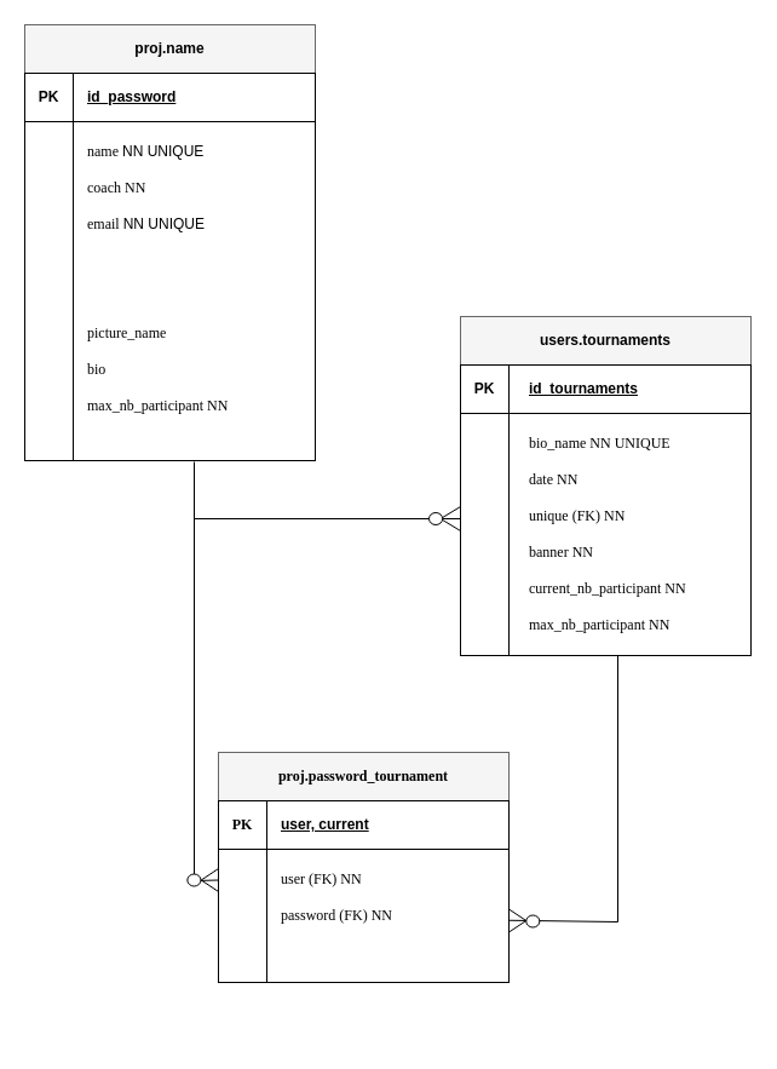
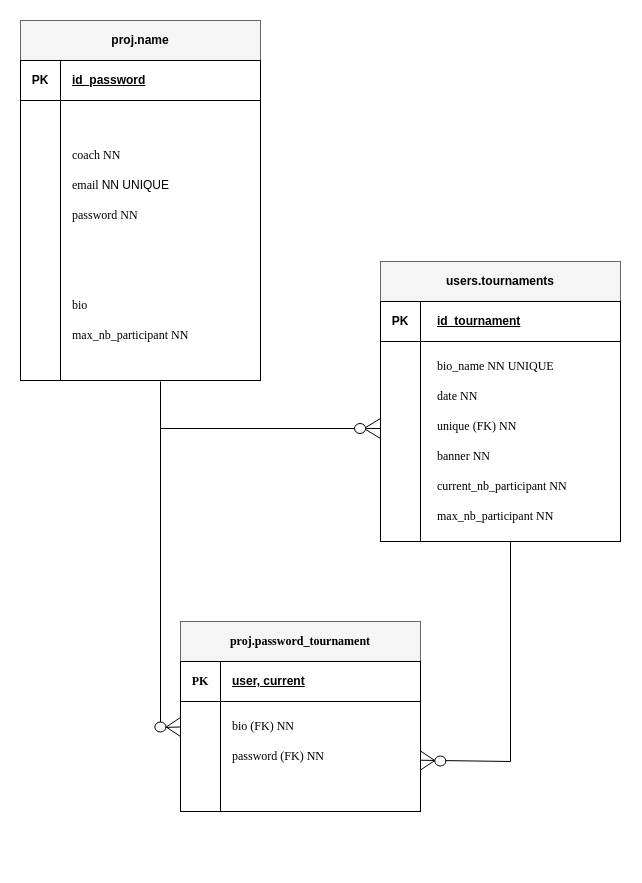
  <mxCell id="0" />
  <mxCell id="1" parent="0" />
  <mxCell id="2" value="" style="triangle;whiteSpace=wrap;html=1;rotation=0;" vertex="1" parent="1"><mxGeometry x="420" y="750.5" width="14.25" height="19" as="geometry" /></mxCell>
  <mxCell id="3" value="" style="endArrow=none;html=1;rounded=0;exitX=0.997;exitY=0.534;exitDx=0;exitDy=0;exitPerimeter=0;" edge="1" parent="1" source="27"><mxGeometry width="50" height="50" relative="1" as="geometry"><mxPoint x="300" y="551" as="sourcePoint" /><mxPoint x="510" y="541" as="targetPoint" /><Array as="points"><mxPoint x="510" y="761" /></Array></mxGeometry></mxCell>
  <mxCell id="4" value="" style="group;fontFamily=Verdana;" vertex="1" connectable="0" parent="1"><mxGeometry x="380" y="261" width="240" height="280" as="geometry" /></mxCell>
  <mxCell id="5" value="" style="rounded=0;whiteSpace=wrap;html=1;fillColor=#f5f5f5;fontColor=#333333;strokeColor=#666666;" vertex="1" parent="4"><mxGeometry width="240" height="40" as="geometry" /></mxCell>
  <mxCell id="6" value="" style="rounded=0;whiteSpace=wrap;html=1;" vertex="1" parent="4"><mxGeometry x="40" y="40" width="200" height="40" as="geometry" /></mxCell>
  <mxCell id="7" value="" style="rounded=0;whiteSpace=wrap;html=1;" vertex="1" parent="4"><mxGeometry y="40" width="40" height="40" as="geometry" /></mxCell>
  <mxCell id="8" value="" style="rounded=0;whiteSpace=wrap;html=1;" vertex="1" parent="4"><mxGeometry y="80" width="40" height="200" as="geometry" /></mxCell>
  <mxCell id="9" value="" style="rounded=0;whiteSpace=wrap;html=1;" vertex="1" parent="4"><mxGeometry x="40" y="80" width="200" height="200" as="geometry" /></mxCell>
  <mxCell id="10" value="&lt;b&gt;PK&lt;/b&gt;" style="text;strokeColor=none;align=center;fillColor=none;html=1;verticalAlign=middle;whiteSpace=wrap;rounded=0;" vertex="1" parent="4"><mxGeometry y="40" width="40" height="40" as="geometry" /></mxCell>
- <mxCell id="11" value="&lt;b&gt;id_tournaments&lt;/b&gt;" style="text;strokeColor=none;align=left;fillColor=none;html=1;verticalAlign=middle;whiteSpace=wrap;rounded=0;fontStyle=4" vertex="1" parent="4"><mxGeometry x="55.0" y="45" width="110.0" height="30" as="geometry" /></mxCell>
+ <mxCell id="11" value="&lt;b&gt;id_tournament&lt;/b&gt;" style="text;strokeColor=none;align=left;fillColor=none;html=1;verticalAlign=middle;whiteSpace=wrap;rounded=0;fontStyle=4" vertex="1" parent="4"><mxGeometry x="55.0" y="45" width="110.0" height="30" as="geometry" /></mxCell>
  <mxCell id="12" value="bio_name NN UNIQUE" style="text;strokeColor=none;align=left;fillColor=none;html=1;verticalAlign=middle;whiteSpace=wrap;rounded=0;fontFamily=Verdana;" vertex="1" parent="4"><mxGeometry x="55" y="90" width="175" height="30" as="geometry" /></mxCell>
  <mxCell id="13" value="&lt;div align=&quot;left&quot;&gt;date NN&lt;/div&gt;" style="text;strokeColor=none;align=left;fillColor=none;html=1;verticalAlign=middle;whiteSpace=wrap;rounded=0;fontFamily=Verdana;" vertex="1" parent="4"><mxGeometry x="55.0" y="120" width="110.0" height="30" as="geometry" /></mxCell>
  <mxCell id="14" value="unique (FK) NN" style="text;strokeColor=none;align=left;fillColor=none;html=1;verticalAlign=middle;whiteSpace=wrap;rounded=0;fontFamily=Verdana;" vertex="1" parent="4"><mxGeometry x="55.0" y="150" width="110.0" height="30" as="geometry" /></mxCell>
  <mxCell id="15" value="&lt;b&gt;users.tournaments&lt;/b&gt;" style="text;strokeColor=none;align=center;fillColor=none;html=1;verticalAlign=middle;whiteSpace=wrap;rounded=0;" vertex="1" parent="4"><mxGeometry width="240" height="40" as="geometry" /></mxCell>
  <mxCell id="16" value="banner NN" style="text;strokeColor=none;align=left;fillColor=none;html=1;verticalAlign=middle;whiteSpace=wrap;rounded=0;fontFamily=Verdana;" vertex="1" parent="4"><mxGeometry x="55.0" y="180" width="110.0" height="30" as="geometry" /></mxCell>
  <mxCell id="17" value="current_nb_participant NN" style="text;strokeColor=none;align=left;fillColor=none;html=1;verticalAlign=middle;whiteSpace=wrap;rounded=0;fontFamily=Verdana;" vertex="1" parent="4"><mxGeometry x="55" y="210" width="175" height="30" as="geometry" /></mxCell>
  <mxCell id="18" value="max_nb_participant NN" style="text;strokeColor=none;align=left;fillColor=none;html=1;verticalAlign=middle;whiteSpace=wrap;rounded=0;fontFamily=Verdana;" vertex="1" parent="4"><mxGeometry x="55" y="240" width="175" height="30" as="geometry" /></mxCell>
  <mxCell id="19" value="" style="triangle;whiteSpace=wrap;html=1;rotation=-180;" vertex="1" parent="4"><mxGeometry x="-16.5" y="157" width="16.5" height="20" as="geometry" /></mxCell>
  <mxCell id="20" value="" style="endArrow=none;html=1;rounded=0;exitX=-0.003;exitY=0.435;exitDx=0;exitDy=0;exitPerimeter=0;" edge="1" parent="1" source="8"><mxGeometry width="50" height="50" relative="1" as="geometry"><mxPoint x="190" y="461" as="sourcePoint" /><mxPoint x="160" y="381" as="targetPoint" /><Array as="points"><mxPoint x="160" y="428" /></Array></mxGeometry></mxCell>
  <mxCell id="21" value="" style="ellipse;whiteSpace=wrap;html=1;" vertex="1" parent="1"><mxGeometry x="354" y="423" width="11.11" height="10" as="geometry" /></mxCell>
  <mxCell id="22" value="" style="group" vertex="1" connectable="0" parent="1"><mxGeometry x="180" y="621" width="240" height="240" as="geometry" /></mxCell>
  <mxCell id="23" value="" style="rounded=0;whiteSpace=wrap;html=1;fillColor=#f5f5f5;fontColor=#333333;strokeColor=#666666;" vertex="1" parent="22"><mxGeometry width="240" height="40" as="geometry" /></mxCell>
  <mxCell id="24" value="" style="rounded=0;whiteSpace=wrap;html=1;" vertex="1" parent="22"><mxGeometry x="40" y="40" width="200" height="40" as="geometry" /></mxCell>
  <mxCell id="25" value="" style="rounded=0;whiteSpace=wrap;html=1;" vertex="1" parent="22"><mxGeometry y="40" width="40" height="40" as="geometry" /></mxCell>
  <mxCell id="26" value="" style="rounded=0;whiteSpace=wrap;html=1;" vertex="1" parent="22"><mxGeometry y="80" width="40" height="110" as="geometry" /></mxCell>
  <mxCell id="27" value="" style="rounded=0;whiteSpace=wrap;html=1;" vertex="1" parent="22"><mxGeometry x="40" y="80" width="200" height="110" as="geometry" /></mxCell>
  <mxCell id="28" value="PK" style="text;strokeColor=none;align=center;fillColor=none;html=1;verticalAlign=middle;whiteSpace=wrap;rounded=0;fontFamily=Verdana;fontStyle=1" vertex="1" parent="22"><mxGeometry y="40" width="40" height="40" as="geometry" /></mxCell>
  <mxCell id="29" value="proj.password_tournament" style="text;strokeColor=none;align=center;fillColor=none;html=1;verticalAlign=middle;whiteSpace=wrap;rounded=0;fontStyle=1;fontFamily=Verdana;" vertex="1" parent="22"><mxGeometry width="240" height="40" as="geometry" /></mxCell>
  <mxCell id="30" value="&lt;b&gt;user, current&lt;br&gt;&lt;/b&gt;" style="text;strokeColor=none;align=left;fillColor=none;html=1;verticalAlign=middle;whiteSpace=wrap;rounded=0;fontStyle=4" vertex="1" parent="22"><mxGeometry x="50" y="45" width="190" height="30" as="geometry" /></mxCell>
- <mxCell id="31" value="user (FK) NN" style="text;strokeColor=none;align=left;fillColor=none;html=1;verticalAlign=middle;whiteSpace=wrap;rounded=0;fontFamily=Verdana;" vertex="1" parent="22"><mxGeometry x="50" y="90" width="170" height="30" as="geometry" /></mxCell>
+ <mxCell id="31" value="bio (FK) NN" style="text;strokeColor=none;align=left;fillColor=none;html=1;verticalAlign=middle;whiteSpace=wrap;rounded=0;fontFamily=Verdana;" vertex="1" parent="22"><mxGeometry x="50" y="90" width="170" height="30" as="geometry" /></mxCell>
  <mxCell id="32" value="password (FK) NN" style="text;strokeColor=none;align=left;fillColor=none;html=1;verticalAlign=middle;whiteSpace=wrap;rounded=0;fontFamily=Verdana;" vertex="1" parent="22"><mxGeometry x="50" y="120" width="170" height="30" as="geometry" /></mxCell>
  <mxCell id="33" value="" style="group" vertex="1" connectable="0" parent="1"><mxGeometry x="60" width="200" height="280" as="geometry" y="101" /></mxCell>
  <mxCell id="34" value="" style="group" vertex="1" connectable="0" parent="33"><mxGeometry width="200" height="280" as="geometry" /></mxCell>
  <mxCell id="35" value="" style="group" vertex="1" connectable="0" parent="34"><mxGeometry width="200" height="280" as="geometry" /></mxCell>
  <mxCell id="36" value="" style="rounded=0;whiteSpace=wrap;html=1;" vertex="1" parent="35"><mxGeometry x="-40" y="-1" width="40" height="280" as="geometry" /></mxCell>
  <mxCell id="37" value="" style="rounded=0;whiteSpace=wrap;html=1;" vertex="1" parent="35"><mxGeometry y="-1" width="200" height="280" as="geometry" /></mxCell>
- <mxCell id="38" value="&lt;font face=&quot;Verdana&quot;&gt;name &lt;/font&gt;NN UNIQUE" style="text;strokeColor=none;align=left;fillColor=none;html=1;verticalAlign=middle;whiteSpace=wrap;rounded=0;" vertex="1" parent="35"><mxGeometry x="10" y="9" width="130" height="30" as="geometry" /></mxCell>
  <mxCell id="39" value="&lt;div align=&quot;left&quot;&gt;&lt;font face=&quot;Verdana&quot;&gt;coach NN&lt;/font&gt;&lt;/div&gt;" style="text;strokeColor=none;align=left;fillColor=none;html=1;verticalAlign=middle;whiteSpace=wrap;rounded=0;" vertex="1" parent="35"><mxGeometry x="10" y="39" width="100" height="30" as="geometry" /></mxCell>
- <mxCell id="40" value="picture_name " style="text;strokeColor=none;align=left;fillColor=none;html=1;verticalAlign=middle;whiteSpace=wrap;rounded=0;fontFamily=Verdana;" vertex="1" parent="35"><mxGeometry x="10" y="159" width="110" height="30" as="geometry" /></mxCell>
  <mxCell id="41" value="bio " style="text;strokeColor=none;align=left;fillColor=none;html=1;verticalAlign=middle;whiteSpace=wrap;rounded=0;fontFamily=Verdana;" vertex="1" parent="35"><mxGeometry x="10" y="189" width="140" height="30" as="geometry" /></mxCell>
  <mxCell id="42" value="max_nb_participant NN" style="text;strokeColor=none;align=left;fillColor=none;html=1;verticalAlign=middle;whiteSpace=wrap;rounded=0;fontFamily=Verdana;" vertex="1" parent="35"><mxGeometry x="10" y="219" width="170" height="30" as="geometry" /></mxCell>
  <mxCell id="43" value="&lt;font face=&quot;Verdana&quot;&gt;email &lt;/font&gt;NN UNIQUE" style="text;strokeColor=none;align=left;fillColor=none;html=1;verticalAlign=middle;whiteSpace=wrap;rounded=0;" vertex="1" parent="35"><mxGeometry x="10" y="69" width="130" height="30" as="geometry" /></mxCell>
+ <mxCell id="44" value="&lt;div align=&quot;left&quot;&gt;&lt;font face=&quot;Verdana&quot;&gt;password NN&lt;/font&gt;&lt;/div&gt;" style="text;strokeColor=none;align=left;fillColor=none;html=1;verticalAlign=middle;whiteSpace=wrap;rounded=0;" vertex="1" parent="35"><mxGeometry x="10" y="99" width="100" height="30" as="geometry" /></mxCell>
  <mxCell id="45" value="" style="group" vertex="1" connectable="0" parent="1"><mxGeometry x="20" y="20" width="240" height="80" as="geometry" /></mxCell>
  <mxCell id="46" value="" style="rounded=0;whiteSpace=wrap;html=1;fillColor=#f5f5f5;fontColor=#333333;strokeColor=#666666;" vertex="1" parent="45"><mxGeometry width="240" height="40" as="geometry" /></mxCell>
  <mxCell id="47" value="&lt;b&gt;proj.name&lt;/b&gt;" style="text;strokeColor=none;align=center;fillColor=none;html=1;verticalAlign=middle;whiteSpace=wrap;rounded=0;" vertex="1" parent="45"><mxGeometry width="240" height="40" as="geometry" /></mxCell>
  <mxCell id="48" value="" style="rounded=0;whiteSpace=wrap;html=1;" vertex="1" parent="45"><mxGeometry x="40" y="40" width="200" height="40" as="geometry" /></mxCell>
  <mxCell id="49" value="&lt;b&gt;id_password&lt;/b&gt;" style="text;strokeColor=none;align=left;fillColor=none;html=1;verticalAlign=middle;whiteSpace=wrap;rounded=0;fontStyle=4" vertex="1" parent="45"><mxGeometry x="50" y="45" width="100" height="30" as="geometry" /></mxCell>
  <mxCell id="50" value="" style="rounded=0;whiteSpace=wrap;html=1;" vertex="1" parent="45"><mxGeometry y="40" width="40" height="40" as="geometry" /></mxCell>
  <mxCell id="51" value="&lt;b&gt;PK&lt;/b&gt;" style="text;strokeColor=none;align=center;fillColor=none;html=1;verticalAlign=middle;whiteSpace=wrap;rounded=0;" vertex="1" parent="45"><mxGeometry y="40" width="40" height="40" as="geometry" /></mxCell>
  <mxCell id="52" value="" style="triangle;whiteSpace=wrap;html=1;rotation=-180;" vertex="1" parent="1"><mxGeometry x="165.75" y="717" width="14.25" height="19" as="geometry" /></mxCell>
  <mxCell id="53" value="" style="endArrow=none;html=1;rounded=0;exitX=0;exitY=0.5;exitDx=0;exitDy=0;" edge="1" parent="1" source="52"><mxGeometry width="50" height="50" relative="1" as="geometry"><mxPoint x="70" y="648" as="sourcePoint" /><mxPoint x="160" y="423" as="targetPoint" /><Array as="points"><mxPoint x="160" y="727" /></Array></mxGeometry></mxCell>
  <mxCell id="54" value="" style="ellipse;whiteSpace=wrap;html=1;" vertex="1" parent="1"><mxGeometry x="434.25" y="755.5" width="11.11" height="10" as="geometry" /></mxCell>
  <mxCell id="55" value="" style="ellipse;whiteSpace=wrap;html=1;" vertex="1" parent="1"><mxGeometry x="154.34" y="721.5" width="11.11" height="10" as="geometry" /></mxCell>
